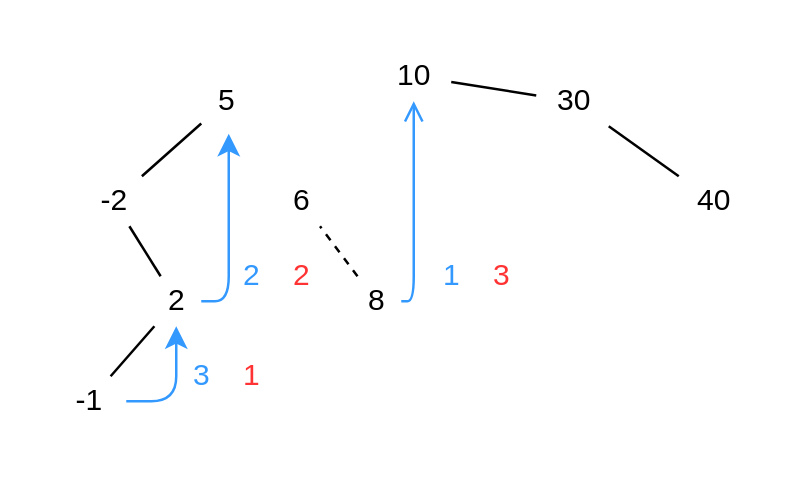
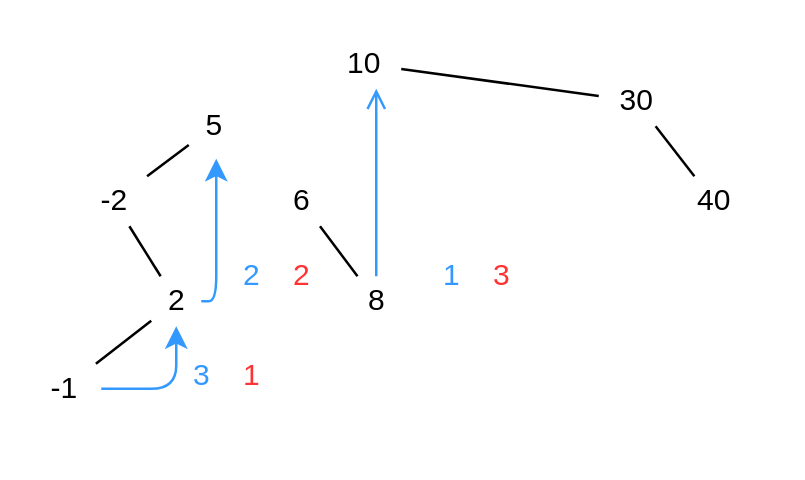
  <mxCell id="0" />
  <mxCell id="1" parent="0" />
- <mxCell id="2" value="10" style="text;html=1;align=center;verticalAlign=middle;resizable=0;points=[];autosize=1;" vertex="1" parent="1"><mxGeometry x="150" y="20" width="30" height="20" as="geometry" /></mxCell>
- <mxCell id="3" value="5" style="text;html=1;align=center;verticalAlign=middle;resizable=0;points=[];autosize=1;" vertex="1" parent="1"><mxGeometry x="80" y="30" width="20" height="20" as="geometry" /></mxCell>
+ <mxCell id="2" value="10" style="text;html=1;align=center;verticalAlign=middle;resizable=0;points=[];autosize=1;" vertex="1" parent="1"><mxGeometry x="130" y="15" width="30" height="20" as="geometry" /></mxCell>
+ <mxCell id="3" value="5" style="text;html=1;align=center;verticalAlign=middle;resizable=0;points=[];autosize=1;" vertex="1" parent="1"><mxGeometry x="75" y="40" width="20" height="20" as="geometry" /></mxCell>
  <mxCell id="4" value="6" style="text;html=1;align=center;verticalAlign=middle;resizable=0;points=[];autosize=1;" vertex="1" parent="1"><mxGeometry x="110" y="70" width="20" height="20" as="geometry" /></mxCell>
  <mxCell id="5" value="8" style="text;html=1;align=center;verticalAlign=middle;resizable=0;points=[];autosize=1;" vertex="1" parent="1"><mxGeometry x="140" y="110" width="20" height="20" as="geometry" /></mxCell>
  <mxCell id="6" value="-2" style="text;html=1;align=center;verticalAlign=middle;resizable=0;points=[];autosize=1;" vertex="1" parent="1"><mxGeometry x="30" y="70" width="30" height="20" as="geometry" /></mxCell>
  <mxCell id="7" value="2" style="text;html=1;align=center;verticalAlign=middle;resizable=0;points=[];autosize=1;" vertex="1" parent="1"><mxGeometry x="60" y="110" width="20" height="20" as="geometry" /></mxCell>
- <mxCell id="8" value="-1" style="text;html=1;align=center;verticalAlign=middle;resizable=0;points=[];autosize=1;" vertex="1" parent="1"><mxGeometry x="20" y="150" width="30" height="20" as="geometry" /></mxCell>
- <mxCell id="9" value="30" style="text;html=1;align=center;verticalAlign=middle;resizable=0;points=[];autosize=1;" vertex="1" parent="1"><mxGeometry x="214" y="30" width="30" height="20" as="geometry" /></mxCell>
+ <mxCell id="8" value="-1" style="text;html=1;align=center;verticalAlign=middle;resizable=0;points=[];autosize=1;" vertex="1" parent="1"><mxGeometry x="10" y="145" width="30" height="20" as="geometry" /></mxCell>
+ <mxCell id="9" value="30" style="text;html=1;align=center;verticalAlign=middle;resizable=0;points=[];autosize=1;" vertex="1" parent="1"><mxGeometry x="239" y="30" width="30" height="20" as="geometry" /></mxCell>
  <mxCell id="10" value="40" style="text;html=1;align=center;verticalAlign=middle;resizable=0;points=[];autosize=1;" vertex="1" parent="1"><mxGeometry x="270" y="70" width="30" height="20" as="geometry" /></mxCell>
- <mxCell id="11" value="" style="endArrow=none;html=1;dashed=1;" edge="1" parent="1" source="5" target="4"><mxGeometry width="50" height="50" relative="1" as="geometry"><mxPoint x="310" y="300" as="sourcePoint" /><mxPoint x="360" y="250" as="targetPoint" /></mxGeometry></mxCell>
+ <mxCell id="11" value="" style="endArrow=none;html=1;" edge="1" parent="1" source="5" target="4"><mxGeometry width="50" height="50" relative="1" as="geometry"><mxPoint x="310" y="300" as="sourcePoint" /><mxPoint x="360" y="250" as="targetPoint" /></mxGeometry></mxCell>
  <mxCell id="12" value="" style="endArrow=none;html=1;" edge="1" parent="1" source="6" target="3"><mxGeometry width="50" height="50" relative="1" as="geometry"><mxPoint x="310" y="300" as="sourcePoint" /><mxPoint x="360" y="250" as="targetPoint" /></mxGeometry></mxCell>
  <mxCell id="13" value="" style="endArrow=none;html=1;" edge="1" parent="1" source="7" target="6"><mxGeometry width="50" height="50" relative="1" as="geometry"><mxPoint x="310" y="300" as="sourcePoint" /><mxPoint x="360" y="250" as="targetPoint" /></mxGeometry></mxCell>
  <mxCell id="14" value="" style="endArrow=none;html=1;" edge="1" parent="1" source="8" target="7"><mxGeometry width="50" height="50" relative="1" as="geometry"><mxPoint x="310" y="300" as="sourcePoint" /><mxPoint x="360" y="250" as="targetPoint" /></mxGeometry></mxCell>
  <mxCell id="15" value="" style="endArrow=none;html=1;" edge="1" parent="1" source="10" target="9"><mxGeometry width="50" height="50" relative="1" as="geometry"><mxPoint x="334" y="300" as="sourcePoint" /><mxPoint x="384" y="250" as="targetPoint" /></mxGeometry></mxCell>
  <mxCell id="16" value="" style="edgeStyle=segmentEdgeStyle;endArrow=classic;html=1;strokeColor=#3399FF;" edge="1" parent="1" source="8" target="7"><mxGeometry width="50" height="50" relative="1" as="geometry"><mxPoint x="310" y="300" as="sourcePoint" /><mxPoint x="360" y="250" as="targetPoint" /></mxGeometry></mxCell>
  <mxCell id="17" value="" style="edgeStyle=segmentEdgeStyle;endArrow=classic;html=1;entryX=0.55;entryY=1.15;entryDx=0;entryDy=0;entryPerimeter=0;strokeColor=#3399FF;" edge="1" parent="1" source="7" target="3"><mxGeometry width="50" height="50" relative="1" as="geometry"><mxPoint x="310" y="70" as="sourcePoint" /><mxPoint x="360" y="20" as="targetPoint" /></mxGeometry></mxCell>
  <mxCell id="18" value="" style="edgeStyle=segmentEdgeStyle;endArrow=open;html=1;strokeColor=#3399FF;" edge="1" parent="1" source="5" target="2"><mxGeometry width="50" height="50" relative="1" as="geometry"><mxPoint x="200" y="180" as="sourcePoint" /><mxPoint x="250" y="130" as="targetPoint" /></mxGeometry></mxCell>
  <mxCell id="19" value="" style="endArrow=none;html=1;" edge="1" parent="1" source="9" target="2"><mxGeometry width="50" height="50" relative="1" as="geometry"><mxPoint x="310" y="70" as="sourcePoint" /><mxPoint x="360" y="20" as="targetPoint" /></mxGeometry></mxCell>
  <mxCell id="20" value="&lt;font color=&quot;#3399ff&quot;&gt;1&lt;/font&gt;" style="text;html=1;align=center;verticalAlign=middle;resizable=0;points=[];autosize=1;strokeColor=none;" vertex="1" parent="1"><mxGeometry x="170" y="100" width="20" height="20" as="geometry" /></mxCell>
  <mxCell id="21" value="&lt;font color=&quot;#3399ff&quot;&gt;2&lt;/font&gt;" style="text;html=1;align=center;verticalAlign=middle;resizable=0;points=[];autosize=1;strokeColor=none;" vertex="1" parent="1"><mxGeometry x="90" y="100" width="20" height="20" as="geometry" /></mxCell>
  <mxCell id="22" value="&lt;font color=&quot;#3399ff&quot;&gt;3&lt;/font&gt;" style="text;html=1;align=center;verticalAlign=middle;resizable=0;points=[];autosize=1;" vertex="1" parent="1"><mxGeometry x="70" y="140" width="20" height="20" as="geometry" /></mxCell>
  <mxCell id="23" value="&lt;font color=&quot;#ff3333&quot;&gt;1&lt;/font&gt;" style="text;html=1;align=center;verticalAlign=middle;resizable=0;points=[];autosize=1;strokeColor=none;" vertex="1" parent="1"><mxGeometry x="90" y="140" width="20" height="20" as="geometry" /></mxCell>
  <mxCell id="24" value="&lt;font color=&quot;#ff3333&quot;&gt;2&lt;/font&gt;" style="text;html=1;align=center;verticalAlign=middle;resizable=0;points=[];autosize=1;strokeColor=none;" vertex="1" parent="1"><mxGeometry x="110" y="100" width="20" height="20" as="geometry" /></mxCell>
  <mxCell id="25" value="&lt;font color=&quot;#ff3333&quot;&gt;3&lt;/font&gt;" style="text;html=1;align=center;verticalAlign=middle;resizable=0;points=[];autosize=1;strokeColor=none;" vertex="1" parent="1"><mxGeometry x="190" y="100" width="20" height="20" as="geometry" /></mxCell>
